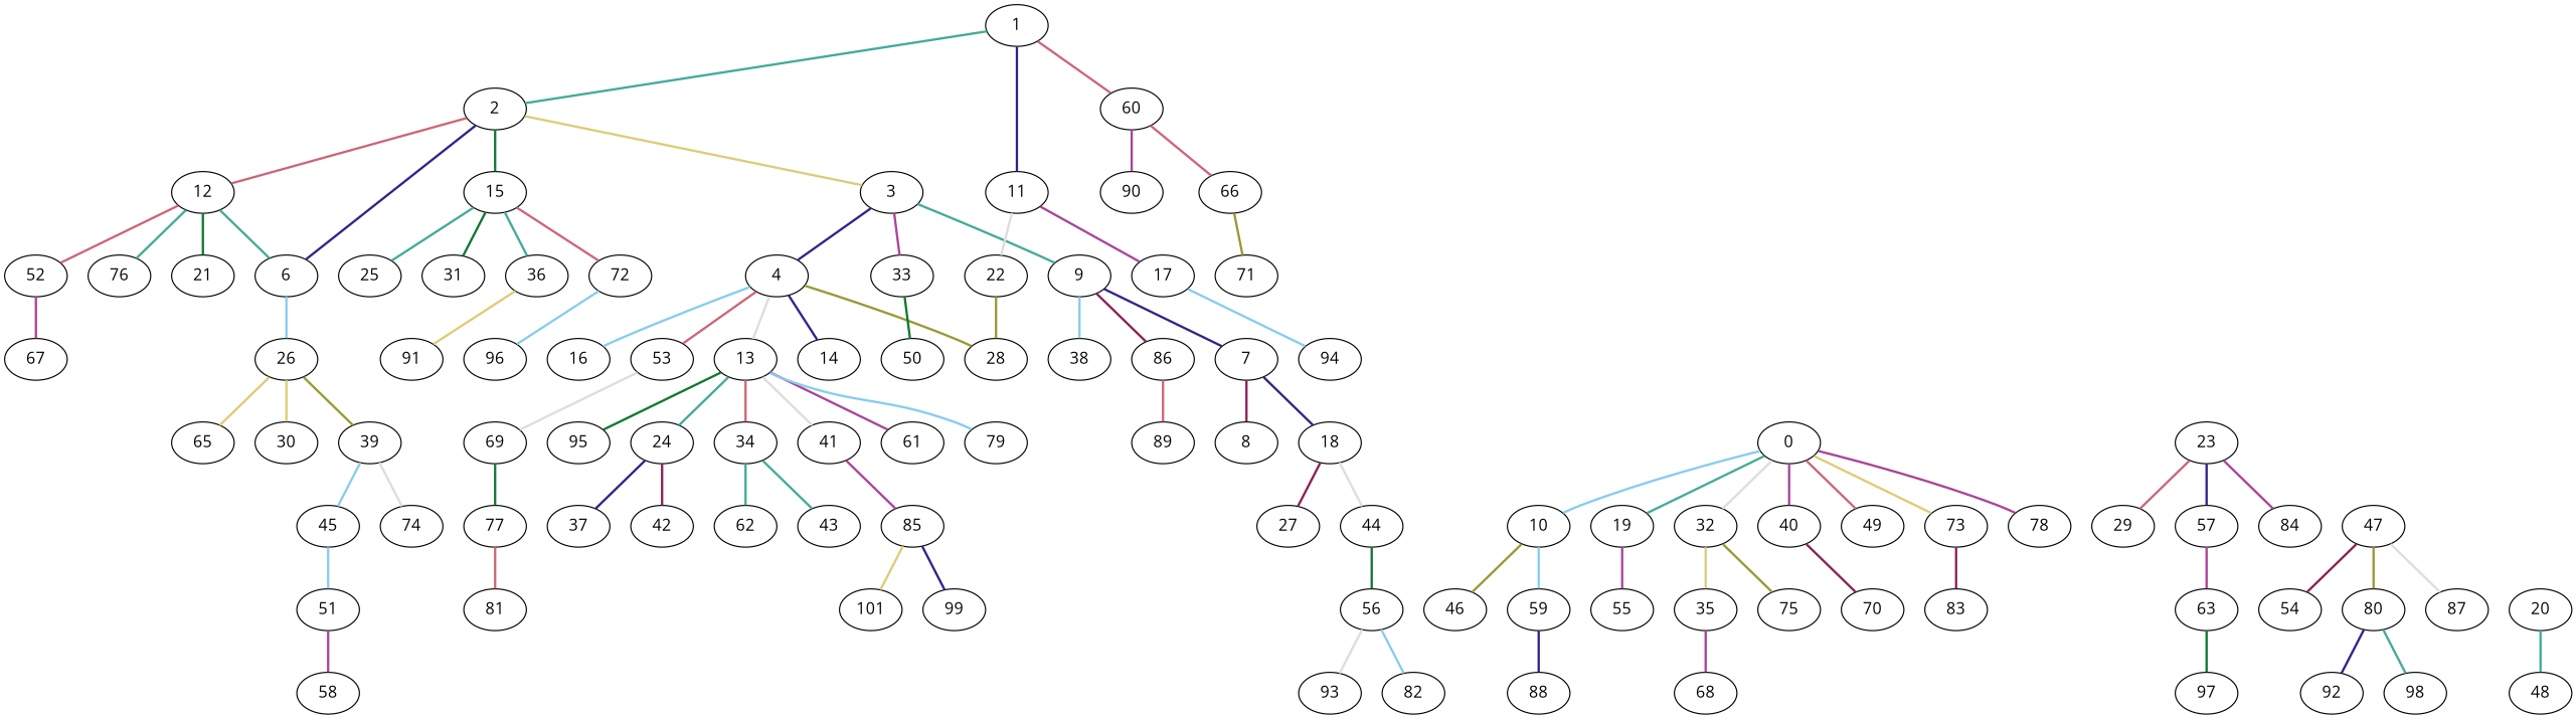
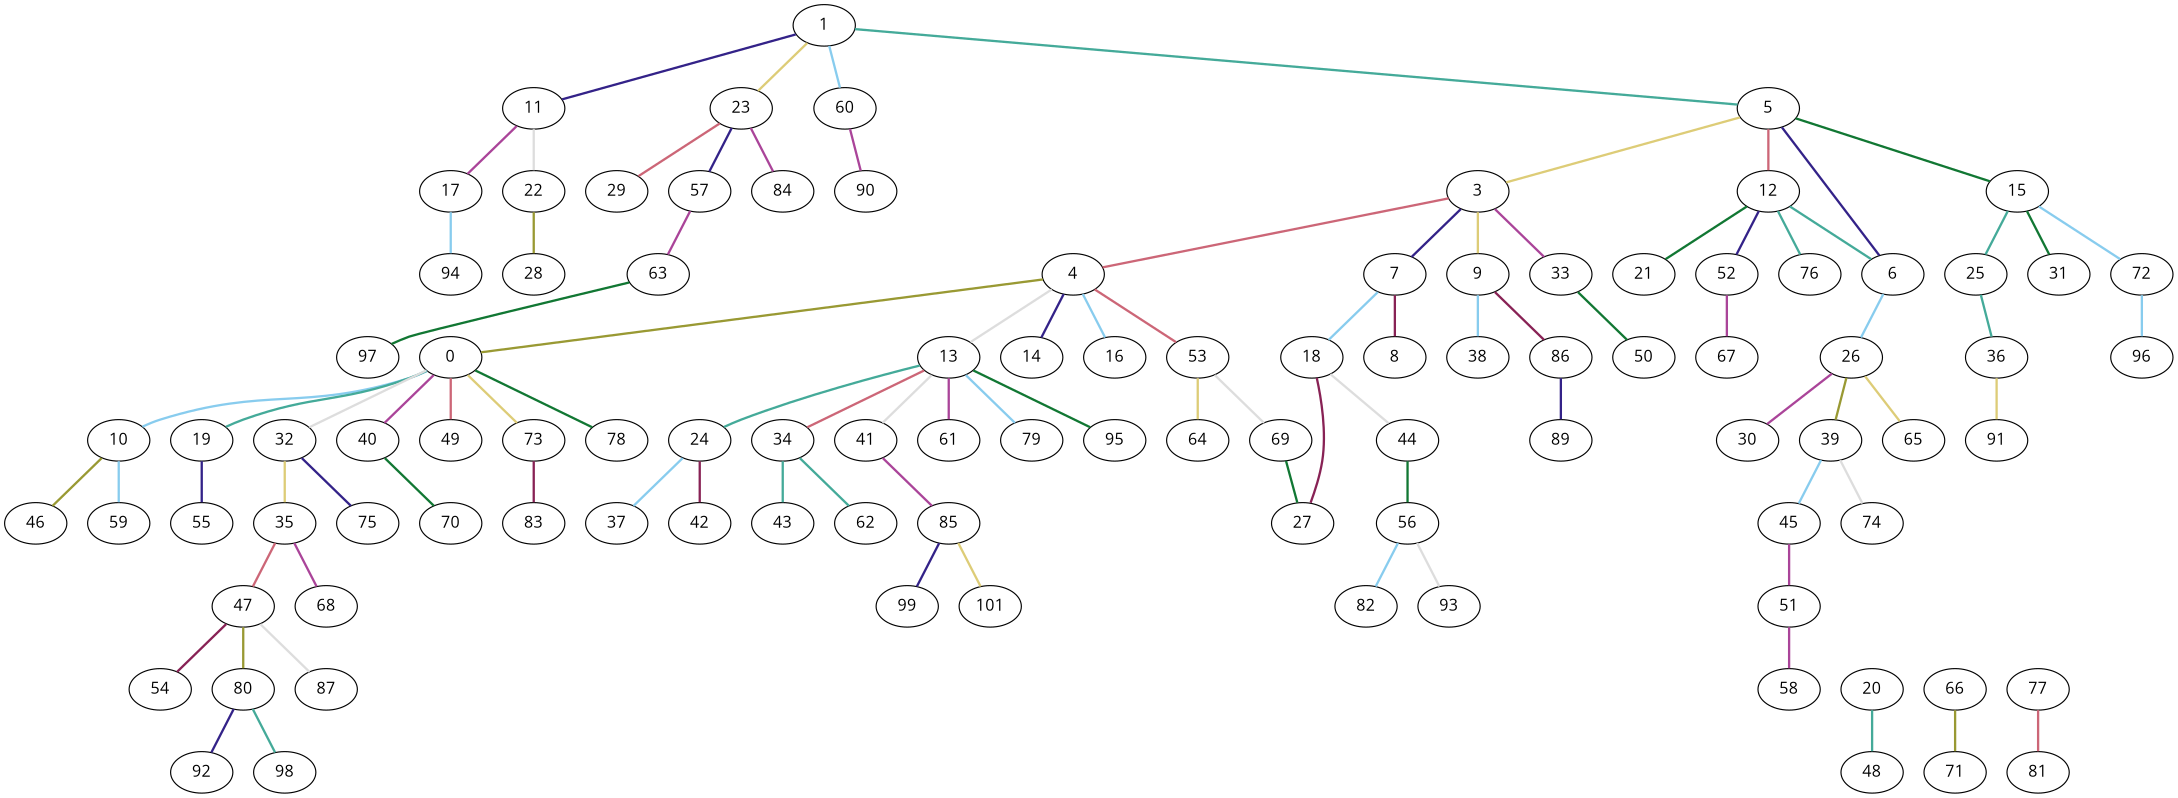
  graph {
    fontname="Open Sans"
    rankdir=BT
    node [fontname="Open Sans"]
    edge [color="#CC6677" fontname="Open Sans" style=bold]
-   2
+   2 [label=5]
    1
    3
    4
    n5 [label=0]
    6
    12
    7
    8
    9
    10
    11
    13
    14
    15
    16
    17
    18
    19
    21
    22
    23
    24
    25
    26
    27
    28
    29
    30
    31
    32
    33
    34
    35
    36
    37
    38
    39
    40
    41
    42
    43
    44
    45
    46
    47
    48
    20
    49
    50
    51
    52
    53
    54
    55
    56
    57
    58
    59
    60
    61
    62
    63
+   64
    65
    66
    67
    68
    69
    70
    71
    72
    73
    74
    75
    76
    77
    78
    79
    80
    81
    82
    83
    84
    85
    86
    87
-   88
    89
    90
    91
    92
    93
    94
    95
    96
    97
    98
    99
    n100 [label=101]
    2 -- 1 [color="#44AA99"]
    3 -- 2 [color="#DDCC77"]
-   4 -- 3 [color="#332288"]
-   28 -- 4 [color="#999933"]
+   4 -- 3
+   n5 -- 4 [color="#999933"]
    6 -- 2 [color="#332288"]
    6 -- 12 [color="#44AA99"]
    12 -- 2
-   7 -- 9 [color="#332288"]
+   7 -- 3 [color="#332288"]
    8 -- 7 [color="#882255"]
-   9 -- 3 [color="#44AA99"]
+   9 -- 3 [color="#DDCC77"]
    10 -- n5 [color="#88CCEE"]
    11 -- 1 [color="#332288"]
    13 -- 4 [color="#DDDDDD"]
    14 -- 4 [color="#332288"]
    15 -- 2 [color="#117733"]
    16 -- 4 [color="#88CCEE"]
    17 -- 11 [color="#AA4499"]
-   18 -- 7 [color="#332288"]
+   18 -- 7 [color="#88CCEE"]
    19 -- n5 [color="#44AA99"]
    21 -- 12 [color="#117733"]
    22 -- 11 [color="#DDDDDD"]
+   23 -- 1 [color="#DDCC77"]
    24 -- 13 [color="#44AA99"]
    25 -- 15 [color="#44AA99"]
    26 -- 6 [color="#88CCEE"]
    27 -- 18 [color="#882255"]
    28 -- 22 [color="#999933"]
    29 -- 23
-   30 -- 26 [color="#DDCC77"]
+   30 -- 26 [color="#AA4499"]
    31 -- 15 [color="#117733"]
    32 -- n5 [color="#DDDDDD"]
    33 -- 3 [color="#AA4499"]
    34 -- 13
    35 -- 32 [color="#DDCC77"]
-   36 -- 15 [color="#44AA99"]
-   37 -- 24 [color="#332288"]
+   36 -- 25 [color="#44AA99"]
+   37 -- 24 [color="#88CCEE"]
    38 -- 9 [color="#88CCEE"]
    39 -- 26 [color="#999933"]
    40 -- n5 [color="#AA4499"]
    41 -- 13 [color="#DDDDDD"]
    42 -- 24 [color="#882255"]
    43 -- 34 [color="#44AA99"]
    44 -- 18 [color="#DDDDDD"]
    45 -- 39 [color="#88CCEE"]
    46 -- 10 [color="#999933"]
+   47 -- 35
    48 -- 20 [color="#44AA99"]
    49 -- n5
    50 -- 33 [color="#117733"]
-   51 -- 45 [color="#88CCEE"]
-   52 -- 12
+   51 -- 45 [color="#AA4499"]
+   52 -- 12 [color="#332288"]
    53 -- 4
    54 -- 47 [color="#882255"]
-   55 -- 19 [color="#AA4499"]
+   55 -- 19 [color="#332288"]
    56 -- 44 [color="#117733"]
    57 -- 23 [color="#332288"]
    58 -- 51 [color="#AA4499"]
    59 -- 10 [color="#88CCEE"]
-   60 -- 1
+   60 -- 1 [color="#88CCEE"]
    61 -- 13 [color="#AA4499"]
    62 -- 34 [color="#44AA99"]
    63 -- 57 [color="#AA4499"]
+   64 -- 53 [color="#DDCC77"]
    65 -- 26 [color="#DDCC77"]
-   66 -- 60
    67 -- 52 [color="#AA4499"]
    68 -- 35 [color="#AA4499"]
    69 -- 53 [color="#DDDDDD"]
-   70 -- 40 [color="#882255"]
+   70 -- 40 [color="#117733"]
    71 -- 66 [color="#999933"]
-   72 -- 15
+   72 -- 15 [color="#88CCEE"]
    73 -- n5 [color="#DDCC77"]
    74 -- 39 [color="#DDDDDD"]
-   75 -- 32 [color="#999933"]
+   75 -- 32 [color="#332288"]
    76 -- 12 [color="#44AA99"]
-   77 -- 69 [color="#117733"]
-   78 -- n5 [color="#AA4499"]
+   27 -- 69 [color="#117733"]
+   78 -- n5 [color="#117733"]
    79 -- 13 [color="#88CCEE"]
    80 -- 47 [color="#999933"]
    81 -- 77
    82 -- 56 [color="#88CCEE"]
    83 -- 73 [color="#882255"]
    84 -- 23 [color="#AA4499"]
    85 -- 41 [color="#AA4499"]
    86 -- 9 [color="#882255"]
    87 -- 47 [color="#DDDDDD"]
-   88 -- 59 [color="#332288"]
-   89 -- 86
+   89 -- 86 [color="#332288"]
    90 -- 60 [color="#AA4499"]
    91 -- 36 [color="#DDCC77"]
    92 -- 80 [color="#332288"]
    93 -- 56 [color="#DDDDDD"]
    94 -- 17 [color="#88CCEE"]
    95 -- 13 [color="#117733"]
    96 -- 72 [color="#88CCEE"]
    97 -- 63 [color="#117733"]
    98 -- 80 [color="#44AA99"]
    99 -- 85 [color="#332288"]
    n100 -- 85 [color="#DDCC77"]
  }
